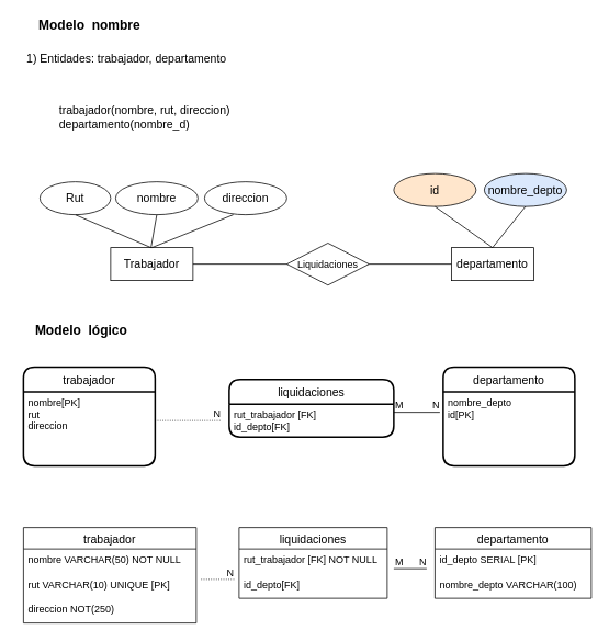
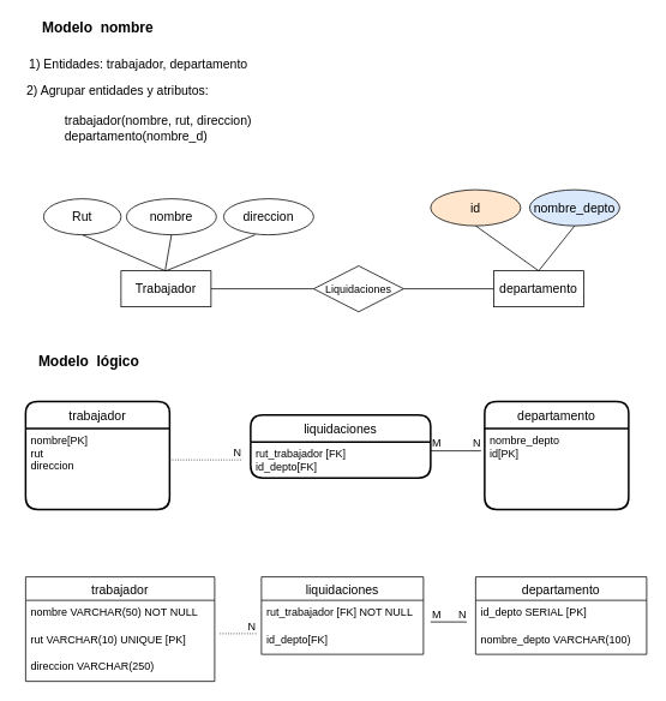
  <mxCell id="0" />
  <mxCell id="1" parent="0" />
  <mxCell id="2" value="Modelo&amp;nbsp; nombre" style="text;html=1;align=center;verticalAlign=middle;resizable=0;points=[];autosize=1;fontSize=16;fontStyle=1" vertex="1" parent="1"><mxGeometry x="28" y="20" width="160" height="20" as="geometry" /></mxCell>
  <mxCell id="3" value="1) Entidades: trabajador, departamento" style="text;html=1;align=center;verticalAlign=middle;resizable=0;points=[];autosize=1;fontSize=14;" vertex="1" parent="1"><mxGeometry x="23" y="60" width="260" height="20" as="geometry" /></mxCell>
+ <mxCell id="4" value="&lt;div&gt;2) Agrupar entidades y atributos:&lt;/div&gt;" style="text;html=1;align=center;verticalAlign=middle;resizable=0;points=[];autosize=1;fontSize=14;" vertex="1" parent="1"><mxGeometry x="20" y="90" width="220" height="20" as="geometry" /></mxCell>
  <mxCell id="5" value="&lt;div align=&quot;left&quot;&gt;trabajador(nombre, rut, direccion)&lt;/div&gt;&lt;div align=&quot;left&quot;&gt;departamento(nombre_d)&lt;/div&gt;" style="text;html=1;align=center;verticalAlign=middle;resizable=0;points=[];autosize=1;fontSize=14;" vertex="1" parent="1"><mxGeometry x="60" y="121" width="230" height="40" as="geometry" /></mxCell>
  <mxCell id="6" value="trabajador" style="swimlane;childLayout=stackLayout;horizontal=1;startSize=30;horizontalStack=0;rounded=1;fontSize=14;fontStyle=0;strokeWidth=2;resizeParent=0;resizeLast=1;shadow=0;dashed=0;align=center;" vertex="1" parent="1"><mxGeometry x="28" y="445" width="160" height="120" as="geometry" /></mxCell>
  <mxCell id="7" value="nombre[PK]&#10;rut&#10;direccion" style="align=left;strokeColor=none;fillColor=none;spacingLeft=4;fontSize=12;verticalAlign=top;resizable=0;rotatable=0;part=1;" vertex="1" parent="6"><mxGeometry y="30" width="160" height="90" as="geometry" /></mxCell>
  <mxCell id="8" value="departamento" style="swimlane;childLayout=stackLayout;horizontal=1;startSize=30;horizontalStack=0;rounded=1;fontSize=14;fontStyle=0;strokeWidth=2;resizeParent=0;resizeLast=1;shadow=0;dashed=0;align=center;" vertex="1" parent="1"><mxGeometry x="538" y="445" width="160" height="120" as="geometry" /></mxCell>
  <mxCell id="9" value="nombre_depto&#10;id[PK]&#10;" style="align=left;strokeColor=none;fillColor=none;spacingLeft=4;fontSize=12;verticalAlign=top;resizable=0;rotatable=0;part=1;" vertex="1" parent="8"><mxGeometry y="30" width="160" height="90" as="geometry" /></mxCell>
  <mxCell id="10" value="liquidaciones" style="swimlane;childLayout=stackLayout;horizontal=1;startSize=30;horizontalStack=0;rounded=1;fontSize=14;fontStyle=0;strokeWidth=2;resizeParent=0;resizeLast=1;shadow=0;dashed=0;align=center;" vertex="1" parent="1"><mxGeometry x="278" y="460" width="200" height="70" as="geometry" /></mxCell>
  <mxCell id="11" value="rut_trabajador [FK]&#10;id_depto[FK]" style="align=left;strokeColor=none;fillColor=none;spacingLeft=4;fontSize=12;verticalAlign=top;resizable=0;rotatable=0;part=1;" vertex="1" parent="10"><mxGeometry y="30" width="200" height="40" as="geometry" /></mxCell>
  <mxCell id="12" style="edgeStyle=orthogonalEdgeStyle;rounded=0;orthogonalLoop=1;jettySize=auto;html=1;exitX=0.5;exitY=1;exitDx=0;exitDy=0;fontSize=14;" edge="1" parent="10" source="11" target="11"><mxGeometry relative="1" as="geometry" /></mxCell>
  <mxCell id="13" value="Trabajador" style="whiteSpace=wrap;html=1;align=center;fontSize=14;" vertex="1" parent="1"><mxGeometry x="134" y="300" width="100" height="40" as="geometry" /></mxCell>
  <mxCell id="14" value="departamento" style="whiteSpace=wrap;html=1;align=center;fontSize=14;" vertex="1" parent="1"><mxGeometry x="548" y="300" width="100" height="40" as="geometry" /></mxCell>
  <mxCell id="15" value="&lt;font style=&quot;font-size: 12px&quot;&gt;Liquidaciones&lt;/font&gt;" style="shape=rhombus;perimeter=rhombusPerimeter;whiteSpace=wrap;html=1;align=center;fontSize=14;" vertex="1" parent="1"><mxGeometry x="348" y="294.5" width="100" height="51" as="geometry" /></mxCell>
  <mxCell id="16" value="Rut" style="ellipse;whiteSpace=wrap;html=1;align=center;fontSize=14;" vertex="1" parent="1"><mxGeometry x="48" y="220" width="86" height="40" as="geometry" /></mxCell>
  <mxCell id="17" value="direccion" style="ellipse;whiteSpace=wrap;html=1;align=center;fontSize=14;" vertex="1" parent="1"><mxGeometry x="248" y="220" width="100" height="40" as="geometry" /></mxCell>
  <mxCell id="18" value="nombre" style="ellipse;whiteSpace=wrap;html=1;align=center;fontSize=14;" vertex="1" parent="1"><mxGeometry x="140" y="220" width="100" height="40" as="geometry" /></mxCell>
  <mxCell id="19" value="nombre_depto" style="ellipse;whiteSpace=wrap;html=1;align=center;fontSize=14;fillColor=#dae8fc;" vertex="1" parent="1"><mxGeometry x="588" y="210" width="100" height="40" as="geometry" /></mxCell>
  <mxCell id="20" value="" style="endArrow=none;html=1;fontSize=14;exitX=0.5;exitY=0;exitDx=0;exitDy=0;" edge="1" parent="1" source="13"><mxGeometry width="50" height="50" relative="1" as="geometry"><mxPoint x="233" y="310" as="sourcePoint" /><mxPoint x="283" y="260" as="targetPoint" /></mxGeometry></mxCell>
  <mxCell id="21" value="" style="endArrow=none;html=1;fontSize=14;entryX=0.5;entryY=1;entryDx=0;entryDy=0;" edge="1" parent="1" target="16"><mxGeometry width="50" height="50" relative="1" as="geometry"><mxPoint x="183" y="300" as="sourcePoint" /><mxPoint x="233" y="250" as="targetPoint" /></mxGeometry></mxCell>
  <mxCell id="22" value="" style="endArrow=none;html=1;fontSize=14;entryX=0.5;entryY=1;entryDx=0;entryDy=0;" edge="1" parent="1" target="18"><mxGeometry width="50" height="50" relative="1" as="geometry"><mxPoint x="183" y="300" as="sourcePoint" /><mxPoint x="233" y="250" as="targetPoint" /></mxGeometry></mxCell>
  <mxCell id="23" value="" style="endArrow=none;html=1;fontSize=14;entryX=0.5;entryY=1;entryDx=0;entryDy=0;" edge="1" parent="1" target="19"><mxGeometry width="50" height="50" relative="1" as="geometry"><mxPoint x="598" y="300" as="sourcePoint" /><mxPoint x="648" y="250" as="targetPoint" /></mxGeometry></mxCell>
  <mxCell id="24" value="" style="endArrow=none;html=1;fontSize=14;exitX=1;exitY=0.5;exitDx=0;exitDy=0;entryX=0;entryY=0.5;entryDx=0;entryDy=0;" edge="1" parent="1" source="13" target="15"><mxGeometry width="50" height="50" relative="1" as="geometry"><mxPoint x="378" y="320" as="sourcePoint" /><mxPoint x="428" y="270" as="targetPoint" /></mxGeometry></mxCell>
  <mxCell id="25" value="" style="endArrow=none;html=1;fontSize=14;entryX=0;entryY=0.5;entryDx=0;entryDy=0;exitX=1;exitY=0.5;exitDx=0;exitDy=0;" edge="1" parent="1" source="15" target="14"><mxGeometry width="50" height="50" relative="1" as="geometry"><mxPoint x="448" y="310" as="sourcePoint" /><mxPoint x="498" y="260" as="targetPoint" /></mxGeometry></mxCell>
  <mxCell id="26" value="Modelo&amp;nbsp; lógico" style="text;html=1;align=center;verticalAlign=middle;resizable=0;points=[];autosize=1;fontSize=16;fontStyle=1" vertex="1" parent="1"><mxGeometry x="33" y="390" width="130" height="20" as="geometry" /></mxCell>
  <mxCell id="27" value="&lt;div&gt;id&lt;/div&gt;" style="ellipse;whiteSpace=wrap;html=1;align=center;fontSize=14;fillColor=#ffe6cc;" vertex="1" parent="1"><mxGeometry x="478" y="210" width="100" height="40" as="geometry" /></mxCell>
  <mxCell id="28" value="" style="endArrow=none;html=1;fontSize=14;entryX=0.5;entryY=1;entryDx=0;entryDy=0;" edge="1" parent="1" target="27"><mxGeometry width="50" height="50" relative="1" as="geometry"><mxPoint x="598" y="300" as="sourcePoint" /><mxPoint x="648" y="250" as="targetPoint" /></mxGeometry></mxCell>
  <mxCell id="29" value="" style="endArrow=none;html=1;rounded=0;dashed=1;dashPattern=1 2;fontSize=14;" edge="1" parent="1"><mxGeometry relative="1" as="geometry"><mxPoint x="188" y="510" as="sourcePoint" /><mxPoint x="268" y="510" as="targetPoint" /></mxGeometry></mxCell>
  <mxCell id="30" value="N" style="resizable=0;html=1;align=right;verticalAlign=bottom;" connectable="0" vertex="1" parent="29"><mxGeometry x="1" relative="1" as="geometry" /></mxCell>
  <mxCell id="31" value="" style="endArrow=none;html=1;rounded=0;fontSize=14;exitX=1;exitY=0.25;exitDx=0;exitDy=0;" edge="1" parent="1" source="11"><mxGeometry relative="1" as="geometry"><mxPoint x="448" y="504.5" as="sourcePoint" /><mxPoint x="534" y="500" as="targetPoint" /></mxGeometry></mxCell>
  <mxCell id="32" value="M" style="resizable=0;html=1;align=left;verticalAlign=bottom;" connectable="0" vertex="1" parent="31"><mxGeometry x="-1" relative="1" as="geometry" /></mxCell>
  <mxCell id="33" value="N" style="resizable=0;html=1;align=right;verticalAlign=bottom;" connectable="0" vertex="1" parent="31"><mxGeometry x="1" relative="1" as="geometry" /></mxCell>
  <mxCell id="34" value="trabajador" style="swimlane;fontStyle=0;childLayout=stackLayout;horizontal=1;startSize=26;horizontalStack=0;resizeParent=1;resizeParentMax=0;resizeLast=0;collapsible=1;marginBottom=0;align=center;fontSize=14;" vertex="1" parent="1"><mxGeometry x="28" y="640" width="210" height="116" as="geometry" /></mxCell>
  <mxCell id="35" value="nombre VARCHAR(50) NOT NULL" style="text;strokeColor=none;fillColor=none;spacingLeft=4;spacingRight=4;overflow=hidden;rotatable=0;points=[[0,0.5],[1,0.5]];portConstraint=eastwest;fontSize=12;" vertex="1" parent="34"><mxGeometry y="26" width="210" height="30" as="geometry" /></mxCell>
  <mxCell id="36" value="rut VARCHAR(10) UNIQUE [PK]" style="text;strokeColor=none;fillColor=none;spacingLeft=4;spacingRight=4;overflow=hidden;rotatable=0;points=[[0,0.5],[1,0.5]];portConstraint=eastwest;fontSize=12;" vertex="1" parent="34"><mxGeometry y="56" width="210" height="30" as="geometry" /></mxCell>
- <mxCell id="37" value="direccion NOT(250)" style="text;strokeColor=none;fillColor=none;spacingLeft=4;spacingRight=4;overflow=hidden;rotatable=0;points=[[0,0.5],[1,0.5]];portConstraint=eastwest;fontSize=12;" vertex="1" parent="34"><mxGeometry y="86" width="210" height="30" as="geometry" /></mxCell>
+ <mxCell id="37" value="direccion VARCHAR(250)" style="text;strokeColor=none;fillColor=none;spacingLeft=4;spacingRight=4;overflow=hidden;rotatable=0;points=[[0,0.5],[1,0.5]];portConstraint=eastwest;fontSize=12;" vertex="1" parent="34"><mxGeometry y="86" width="210" height="30" as="geometry" /></mxCell>
  <mxCell id="38" value="liquidaciones" style="swimlane;fontStyle=0;childLayout=stackLayout;horizontal=1;startSize=26;horizontalStack=0;resizeParent=1;resizeParentMax=0;resizeLast=0;collapsible=1;marginBottom=0;align=center;fontSize=14;" vertex="1" parent="1"><mxGeometry x="290" y="640" width="180" height="86" as="geometry" /></mxCell>
  <mxCell id="39" value="rut_trabajador [FK] NOT NULL" style="text;strokeColor=none;fillColor=none;spacingLeft=4;spacingRight=4;overflow=hidden;rotatable=0;points=[[0,0.5],[1,0.5]];portConstraint=eastwest;fontSize=12;" vertex="1" parent="38"><mxGeometry y="26" width="180" height="30" as="geometry" /></mxCell>
  <mxCell id="40" value="id_depto[FK]" style="text;strokeColor=none;fillColor=none;spacingLeft=4;spacingRight=4;overflow=hidden;rotatable=0;points=[[0,0.5],[1,0.5]];portConstraint=eastwest;fontSize=12;" vertex="1" parent="38"><mxGeometry y="56" width="180" height="30" as="geometry" /></mxCell>
  <mxCell id="41" value="departamento" style="swimlane;fontStyle=0;childLayout=stackLayout;horizontal=1;startSize=26;horizontalStack=0;resizeParent=1;resizeParentMax=0;resizeLast=0;collapsible=1;marginBottom=0;align=center;fontSize=14;" vertex="1" parent="1"><mxGeometry x="528" y="640" width="190" height="86" as="geometry" /></mxCell>
  <mxCell id="42" value="id_depto SERIAL [PK]" style="text;strokeColor=none;fillColor=none;spacingLeft=4;spacingRight=4;overflow=hidden;rotatable=0;points=[[0,0.5],[1,0.5]];portConstraint=eastwest;fontSize=12;" vertex="1" parent="41"><mxGeometry y="26" width="190" height="30" as="geometry" /></mxCell>
  <mxCell id="43" value="nombre_depto VARCHAR(100) " style="text;strokeColor=none;fillColor=none;spacingLeft=4;spacingRight=4;overflow=hidden;rotatable=0;points=[[0,0.5],[1,0.5]];portConstraint=eastwest;fontSize=12;" vertex="1" parent="41"><mxGeometry y="56" width="190" height="30" as="geometry" /></mxCell>
  <mxCell id="44" value="" style="endArrow=none;html=1;rounded=0;dashed=1;dashPattern=1 2;fontSize=14;" edge="1" parent="1"><mxGeometry relative="1" as="geometry"><mxPoint x="244" y="703" as="sourcePoint" /><mxPoint x="284" y="703" as="targetPoint" /></mxGeometry></mxCell>
  <mxCell id="45" value="N" style="resizable=0;html=1;align=right;verticalAlign=bottom;" connectable="0" vertex="1" parent="44"><mxGeometry x="1" relative="1" as="geometry" /></mxCell>
  <mxCell id="46" value="" style="endArrow=none;html=1;rounded=0;fontSize=14;exitX=1;exitY=0.25;exitDx=0;exitDy=0;" edge="1" parent="1"><mxGeometry relative="1" as="geometry"><mxPoint x="478" y="690" as="sourcePoint" /><mxPoint x="518" y="690" as="targetPoint" /></mxGeometry></mxCell>
  <mxCell id="47" value="M" style="resizable=0;html=1;align=left;verticalAlign=bottom;" connectable="0" vertex="1" parent="46"><mxGeometry x="-1" relative="1" as="geometry" /></mxCell>
  <mxCell id="48" value="N" style="resizable=0;html=1;align=right;verticalAlign=bottom;" connectable="0" vertex="1" parent="46"><mxGeometry x="1" relative="1" as="geometry" /></mxCell>
